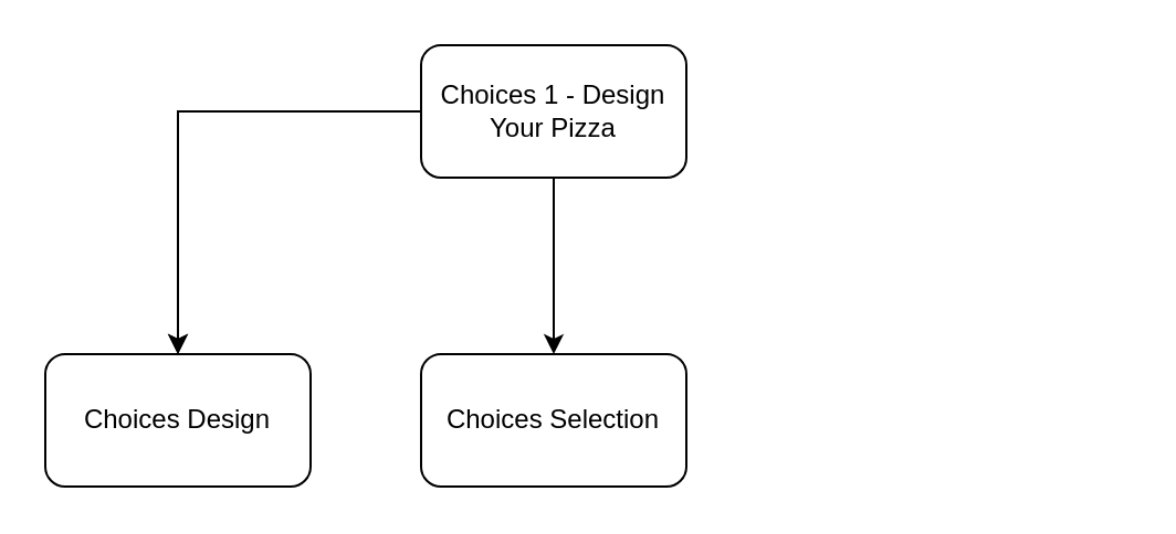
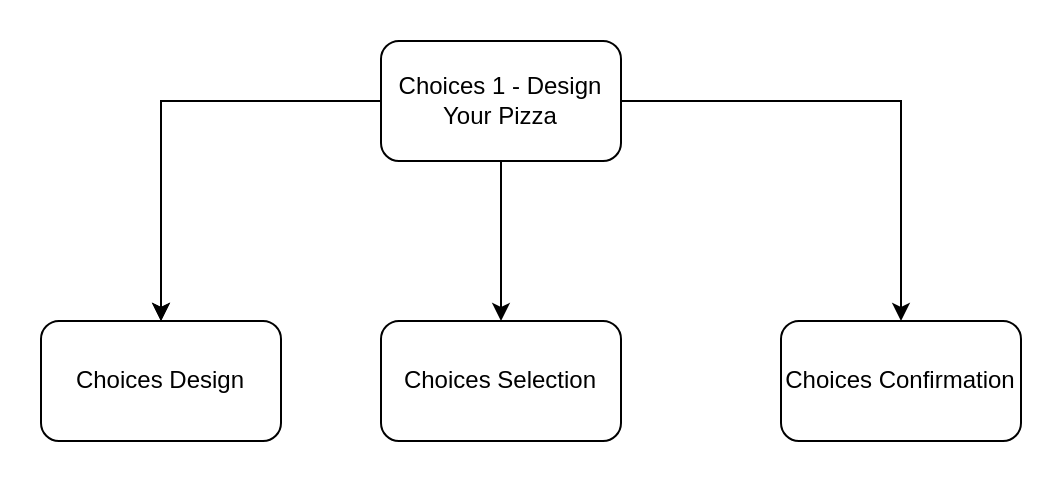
  <mxCell id="0" />
  <mxCell id="1" parent="0" />
  <mxCell id="2" value="" style="edgeStyle=orthogonalEdgeStyle;rounded=0;orthogonalLoop=1;jettySize=auto;html=1;" edge="1" parent="1" source="6" target="9"><mxGeometry relative="1" as="geometry" /></mxCell>
  <mxCell id="3" value="" style="edgeStyle=orthogonalEdgeStyle;rounded=0;orthogonalLoop=1;jettySize=auto;html=1;" edge="1" parent="1" source="6" target="8"><mxGeometry relative="1" as="geometry" /></mxCell>
  <mxCell id="4" value="" style="edgeStyle=orthogonalEdgeStyle;rounded=0;orthogonalLoop=1;jettySize=auto;html=1;" edge="1" parent="1" source="6" target="9"><mxGeometry relative="1" as="geometry" /></mxCell>
+ <mxCell id="5" value="" style="edgeStyle=orthogonalEdgeStyle;rounded=0;orthogonalLoop=1;jettySize=auto;html=1;" edge="1" parent="1" source="6" target="7"><mxGeometry relative="1" as="geometry" /></mxCell>
  <mxCell id="6" value="Choices 1 - Design Your Pizza" style="rounded=1;whiteSpace=wrap;html=1;" vertex="1" parent="1"><mxGeometry x="190" y="20" width="120" height="60" as="geometry" /></mxCell>
+ <mxCell id="7" value="Choices Confirmation" style="rounded=1;whiteSpace=wrap;html=1;" vertex="1" parent="1"><mxGeometry x="390" y="160" width="120" height="60" as="geometry" /></mxCell>
  <mxCell id="8" value="Choices Selection" style="rounded=1;whiteSpace=wrap;html=1;" vertex="1" parent="1"><mxGeometry x="190" y="160" width="120" height="60" as="geometry" /></mxCell>
  <mxCell id="9" value="Choices Design" style="rounded=1;whiteSpace=wrap;html=1;" vertex="1" parent="1"><mxGeometry x="20" y="160" width="120" height="60" as="geometry" /></mxCell>
